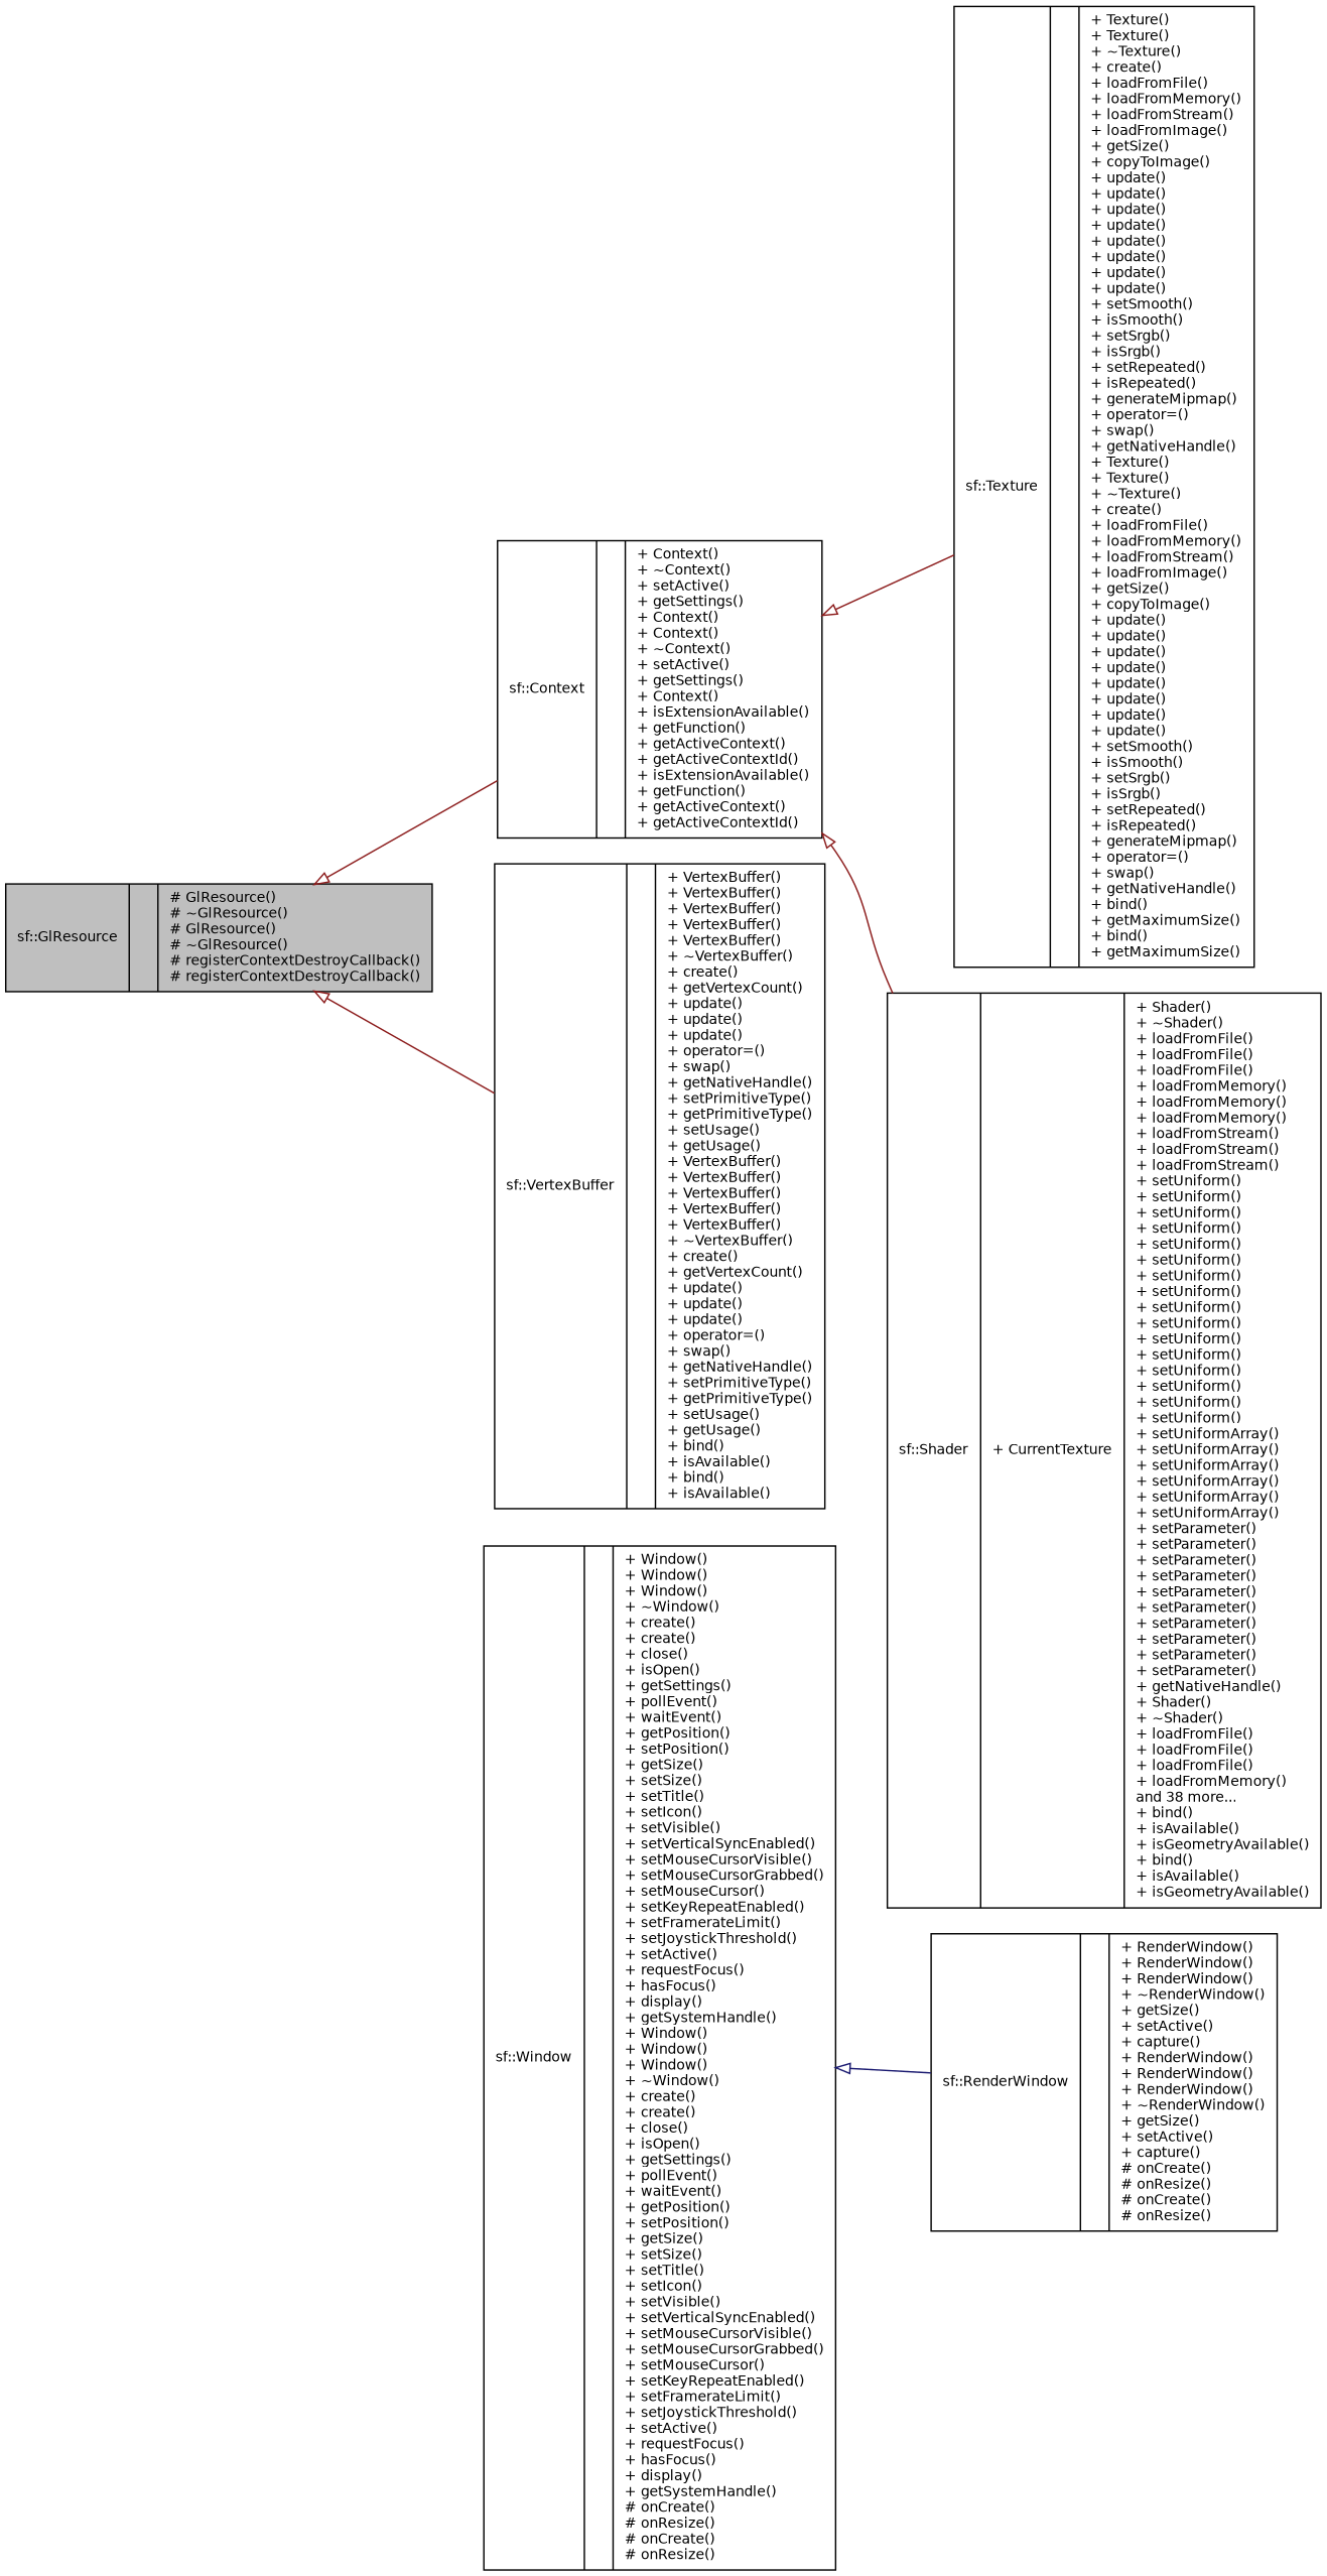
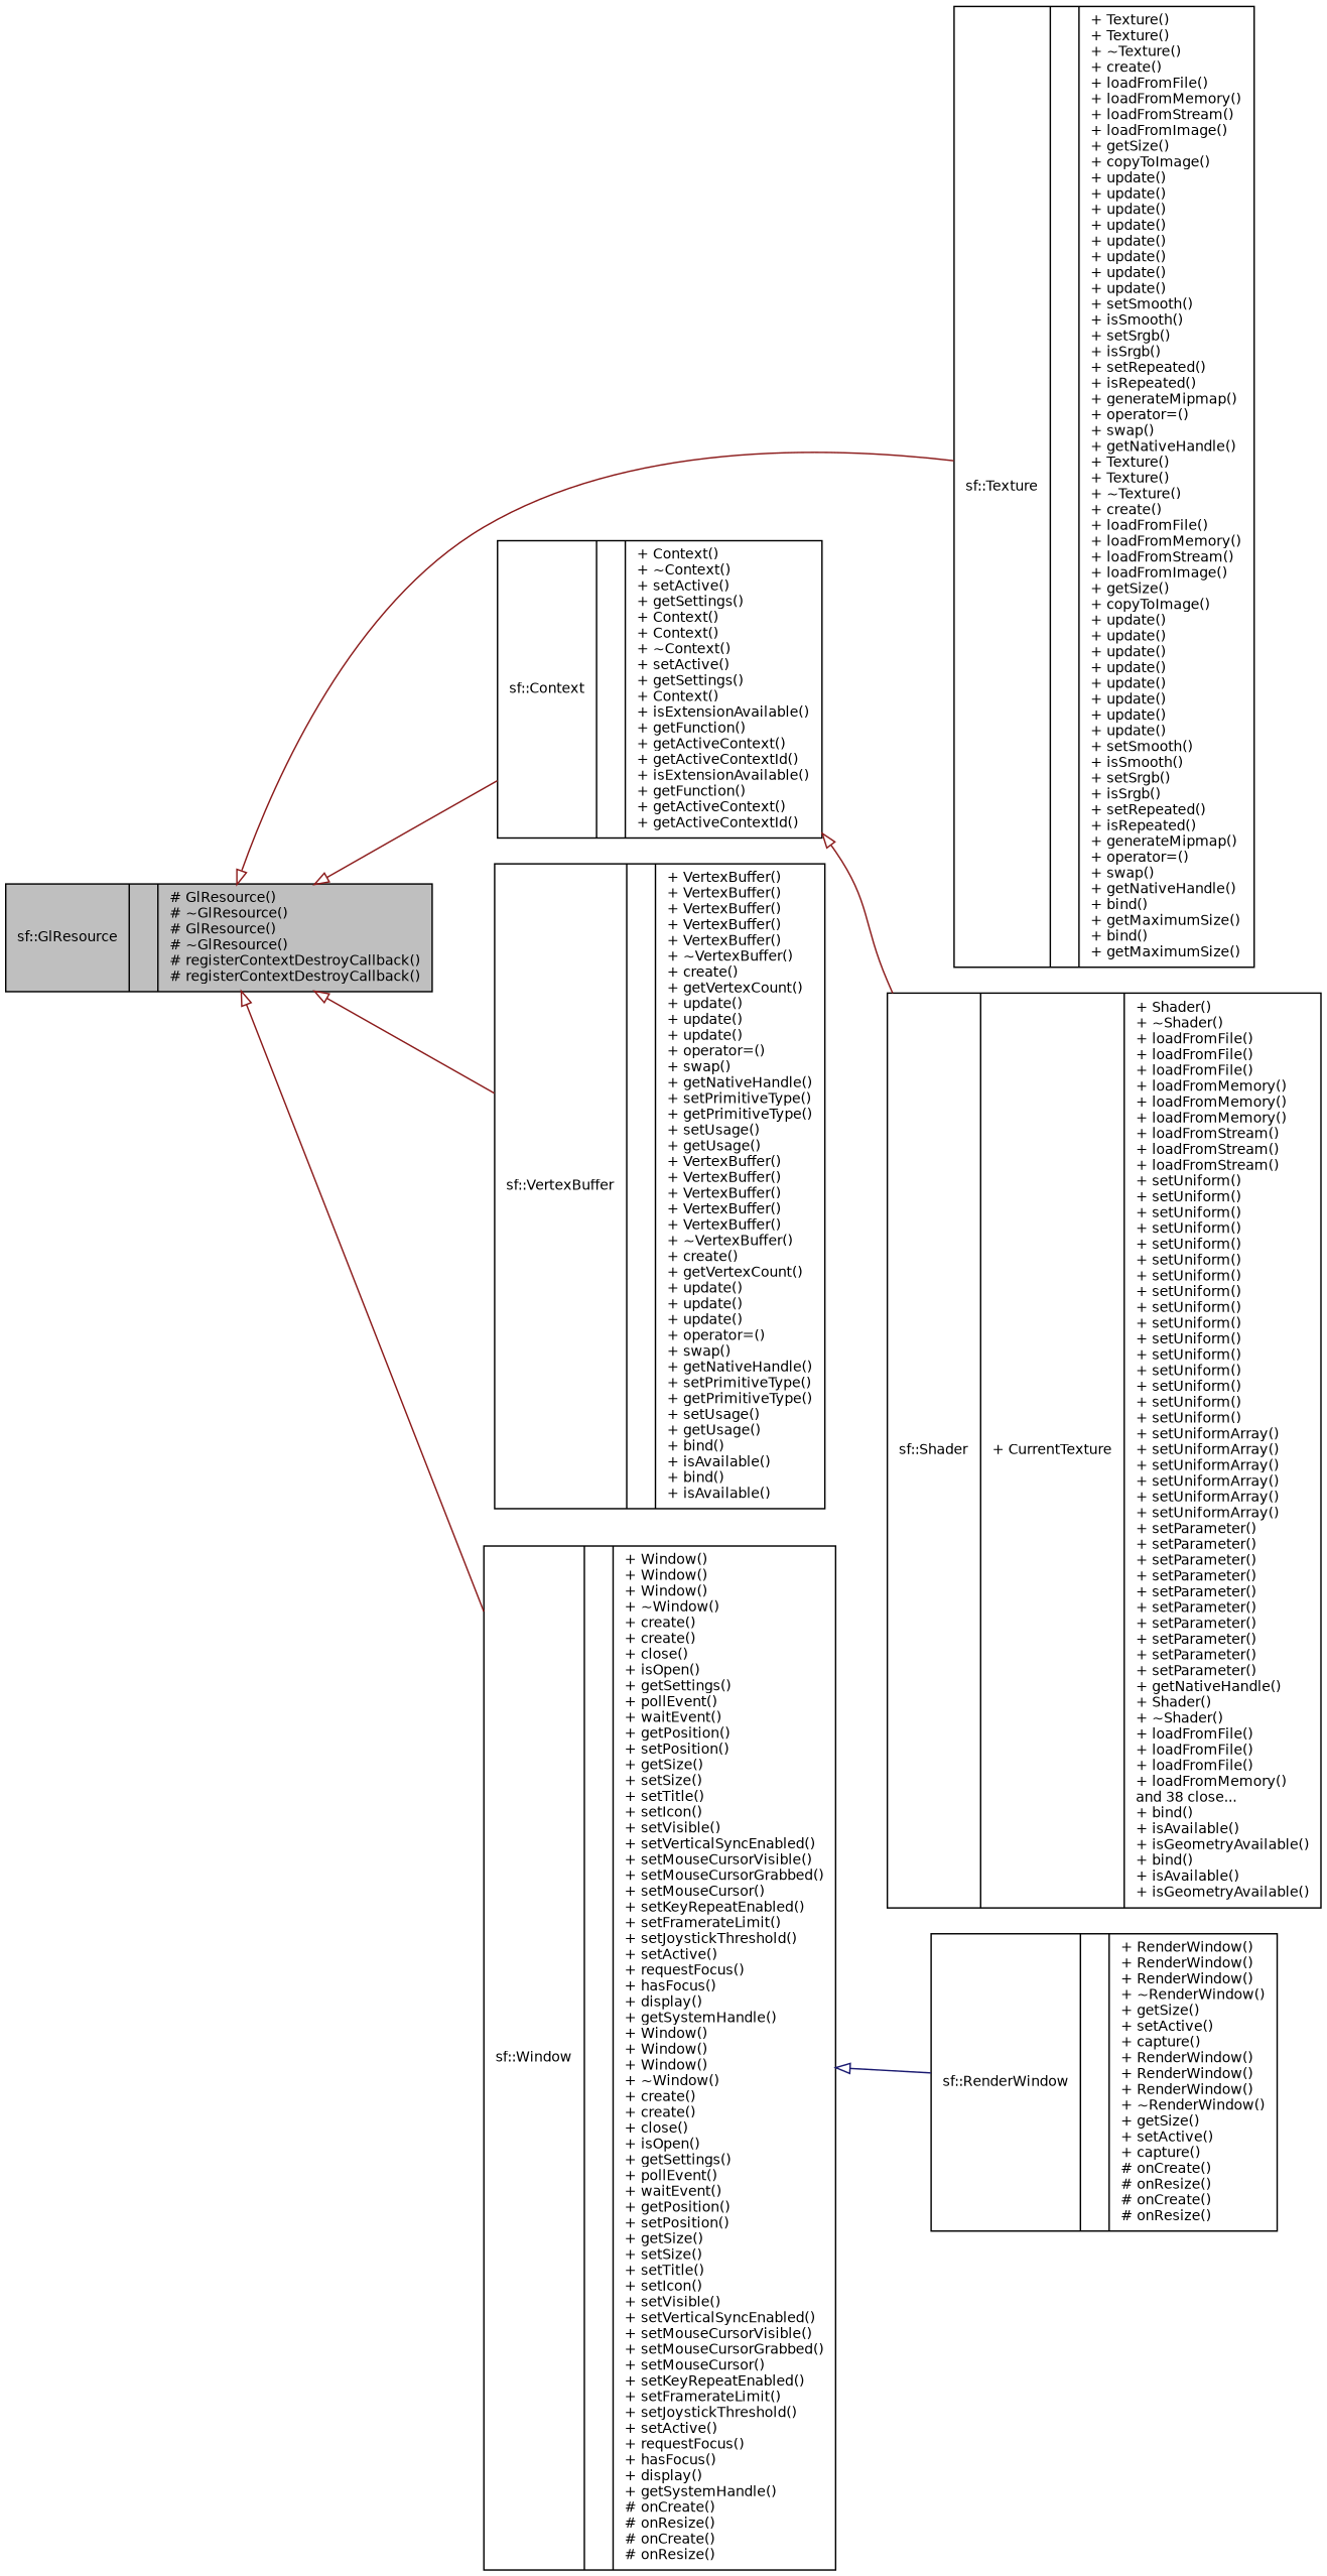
  digraph {
    rankdir=LR
    node [color=black fillcolor=white fontname=Helvetica fontsize=10 shape=record style=filled]
    edge [arrowtail=onormal color=firebrick4 dir=back fontname=Helvetica fontsize=10 labelfontname=Helvetica labelfontsize=10 style=solid]
    n1 [fillcolor=grey75 fontcolor=black height=0.2 label="{sf::GlResource\n||# GlResource()\l# ~GlResource()\l# GlResource()\l# ~GlResource()\l# registerContextDestroyCallback()\l# registerContextDestroyCallback()\l}" width=0.4]
    n2 [height=0.2 label="{sf::Context\n||+ Context()\l+ ~Context()\l+ setActive()\l+ getSettings()\l+ Context()\l+ Context()\l+ ~Context()\l+ setActive()\l+ getSettings()\l+ Context()\l+ isExtensionAvailable()\l+ getFunction()\l+ getActiveContext()\l+ getActiveContextId()\l+ isExtensionAvailable()\l+ getFunction()\l+ getActiveContext()\l+ getActiveContextId()\l}" width=0.4]
    n3 [height=0.2 label="{sf::Texture\n||+ Texture()\l+ Texture()\l+ ~Texture()\l+ create()\l+ loadFromFile()\l+ loadFromMemory()\l+ loadFromStream()\l+ loadFromImage()\l+ getSize()\l+ copyToImage()\l+ update()\l+ update()\l+ update()\l+ update()\l+ update()\l+ update()\l+ update()\l+ update()\l+ setSmooth()\l+ isSmooth()\l+ setSrgb()\l+ isSrgb()\l+ setRepeated()\l+ isRepeated()\l+ generateMipmap()\l+ operator=()\l+ swap()\l+ getNativeHandle()\l+ Texture()\l+ Texture()\l+ ~Texture()\l+ create()\l+ loadFromFile()\l+ loadFromMemory()\l+ loadFromStream()\l+ loadFromImage()\l+ getSize()\l+ copyToImage()\l+ update()\l+ update()\l+ update()\l+ update()\l+ update()\l+ update()\l+ update()\l+ update()\l+ setSmooth()\l+ isSmooth()\l+ setSrgb()\l+ isSrgb()\l+ setRepeated()\l+ isRepeated()\l+ generateMipmap()\l+ operator=()\l+ swap()\l+ getNativeHandle()\l+ bind()\l+ getMaximumSize()\l+ bind()\l+ getMaximumSize()\l}" width=0.4]
    n4 [height=0.2 label="{sf::VertexBuffer\n||+ VertexBuffer()\l+ VertexBuffer()\l+ VertexBuffer()\l+ VertexBuffer()\l+ VertexBuffer()\l+ ~VertexBuffer()\l+ create()\l+ getVertexCount()\l+ update()\l+ update()\l+ update()\l+ operator=()\l+ swap()\l+ getNativeHandle()\l+ setPrimitiveType()\l+ getPrimitiveType()\l+ setUsage()\l+ getUsage()\l+ VertexBuffer()\l+ VertexBuffer()\l+ VertexBuffer()\l+ VertexBuffer()\l+ VertexBuffer()\l+ ~VertexBuffer()\l+ create()\l+ getVertexCount()\l+ update()\l+ update()\l+ update()\l+ operator=()\l+ swap()\l+ getNativeHandle()\l+ setPrimitiveType()\l+ getPrimitiveType()\l+ setUsage()\l+ getUsage()\l+ bind()\l+ isAvailable()\l+ bind()\l+ isAvailable()\l}" width=0.4]
    n5 [height=0.2 label="{sf::Window\n||+ Window()\l+ Window()\l+ Window()\l+ ~Window()\l+ create()\l+ create()\l+ close()\l+ isOpen()\l+ getSettings()\l+ pollEvent()\l+ waitEvent()\l+ getPosition()\l+ setPosition()\l+ getSize()\l+ setSize()\l+ setTitle()\l+ setIcon()\l+ setVisible()\l+ setVerticalSyncEnabled()\l+ setMouseCursorVisible()\l+ setMouseCursorGrabbed()\l+ setMouseCursor()\l+ setKeyRepeatEnabled()\l+ setFramerateLimit()\l+ setJoystickThreshold()\l+ setActive()\l+ requestFocus()\l+ hasFocus()\l+ display()\l+ getSystemHandle()\l+ Window()\l+ Window()\l+ Window()\l+ ~Window()\l+ create()\l+ create()\l+ close()\l+ isOpen()\l+ getSettings()\l+ pollEvent()\l+ waitEvent()\l+ getPosition()\l+ setPosition()\l+ getSize()\l+ setSize()\l+ setTitle()\l+ setIcon()\l+ setVisible()\l+ setVerticalSyncEnabled()\l+ setMouseCursorVisible()\l+ setMouseCursorGrabbed()\l+ setMouseCursor()\l+ setKeyRepeatEnabled()\l+ setFramerateLimit()\l+ setJoystickThreshold()\l+ setActive()\l+ requestFocus()\l+ hasFocus()\l+ display()\l+ getSystemHandle()\l# onCreate()\l# onResize()\l# onCreate()\l# onResize()\l}" width=0.4]
-   n6 [height=0.2 label="{sf::Shader\n|+ CurrentTexture\l|+ Shader()\l+ ~Shader()\l+ loadFromFile()\l+ loadFromFile()\l+ loadFromFile()\l+ loadFromMemory()\l+ loadFromMemory()\l+ loadFromMemory()\l+ loadFromStream()\l+ loadFromStream()\l+ loadFromStream()\l+ setUniform()\l+ setUniform()\l+ setUniform()\l+ setUniform()\l+ setUniform()\l+ setUniform()\l+ setUniform()\l+ setUniform()\l+ setUniform()\l+ setUniform()\l+ setUniform()\l+ setUniform()\l+ setUniform()\l+ setUniform()\l+ setUniform()\l+ setUniform()\l+ setUniformArray()\l+ setUniformArray()\l+ setUniformArray()\l+ setUniformArray()\l+ setUniformArray()\l+ setUniformArray()\l+ setParameter()\l+ setParameter()\l+ setParameter()\l+ setParameter()\l+ setParameter()\l+ setParameter()\l+ setParameter()\l+ setParameter()\l+ setParameter()\l+ setParameter()\l+ getNativeHandle()\l+ Shader()\l+ ~Shader()\l+ loadFromFile()\l+ loadFromFile()\l+ loadFromFile()\l+ loadFromMemory()\land 38 more...\l+ bind()\l+ isAvailable()\l+ isGeometryAvailable()\l+ bind()\l+ isAvailable()\l+ isGeometryAvailable()\l}" width=0.4]
+   n6 [height=0.2 label="{sf::Shader\n|+ CurrentTexture\l|+ Shader()\l+ ~Shader()\l+ loadFromFile()\l+ loadFromFile()\l+ loadFromFile()\l+ loadFromMemory()\l+ loadFromMemory()\l+ loadFromMemory()\l+ loadFromStream()\l+ loadFromStream()\l+ loadFromStream()\l+ setUniform()\l+ setUniform()\l+ setUniform()\l+ setUniform()\l+ setUniform()\l+ setUniform()\l+ setUniform()\l+ setUniform()\l+ setUniform()\l+ setUniform()\l+ setUniform()\l+ setUniform()\l+ setUniform()\l+ setUniform()\l+ setUniform()\l+ setUniform()\l+ setUniformArray()\l+ setUniformArray()\l+ setUniformArray()\l+ setUniformArray()\l+ setUniformArray()\l+ setUniformArray()\l+ setParameter()\l+ setParameter()\l+ setParameter()\l+ setParameter()\l+ setParameter()\l+ setParameter()\l+ setParameter()\l+ setParameter()\l+ setParameter()\l+ setParameter()\l+ getNativeHandle()\l+ Shader()\l+ ~Shader()\l+ loadFromFile()\l+ loadFromFile()\l+ loadFromFile()\l+ loadFromMemory()\land 38 close...\l+ bind()\l+ isAvailable()\l+ isGeometryAvailable()\l+ bind()\l+ isAvailable()\l+ isGeometryAvailable()\l}" width=0.4]
    n7 [height=0.2 label="{sf::RenderWindow\n||+ RenderWindow()\l+ RenderWindow()\l+ RenderWindow()\l+ ~RenderWindow()\l+ getSize()\l+ setActive()\l+ capture()\l+ RenderWindow()\l+ RenderWindow()\l+ RenderWindow()\l+ ~RenderWindow()\l+ getSize()\l+ setActive()\l+ capture()\l# onCreate()\l# onResize()\l# onCreate()\l# onResize()\l}" width=0.4]
    n1 -> n2
-   n2 -> n3
+   n1 -> n3
    n1 -> n4
+   n1 -> n5
    n2 -> n6
    n5 -> n7 [color=midnightblue]
  }
